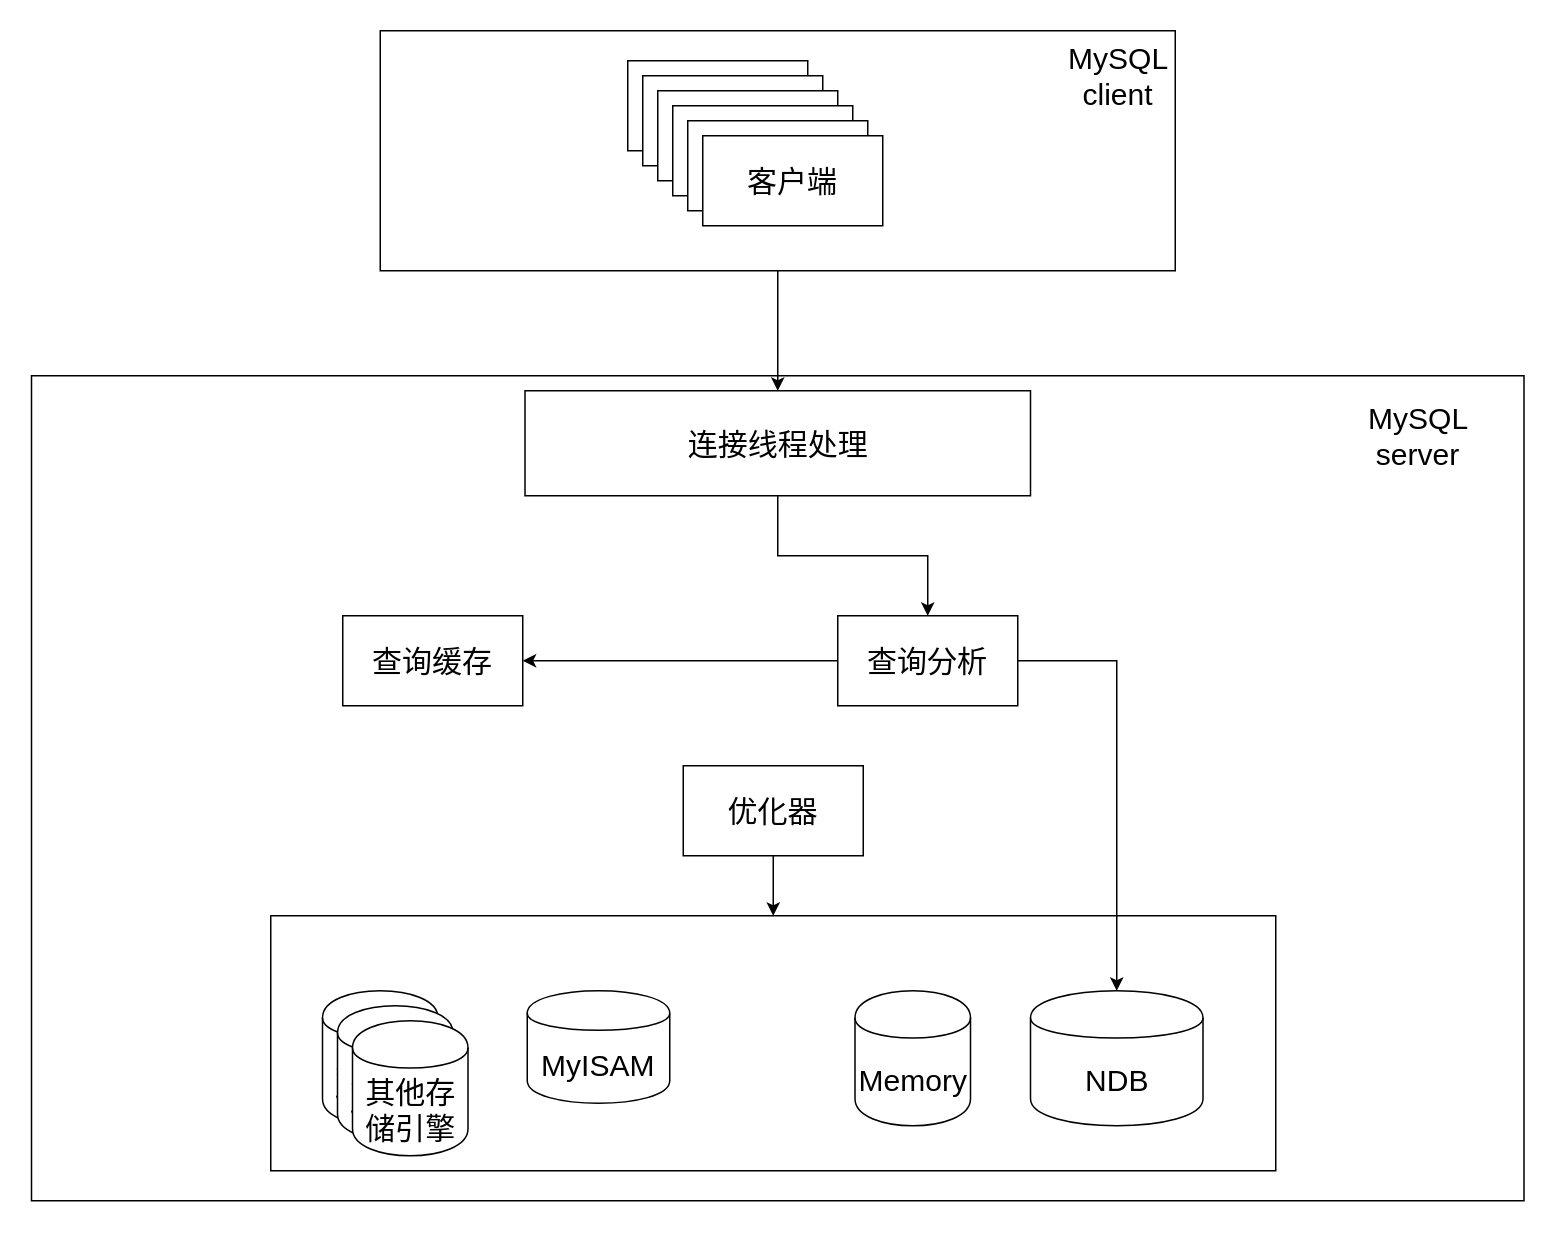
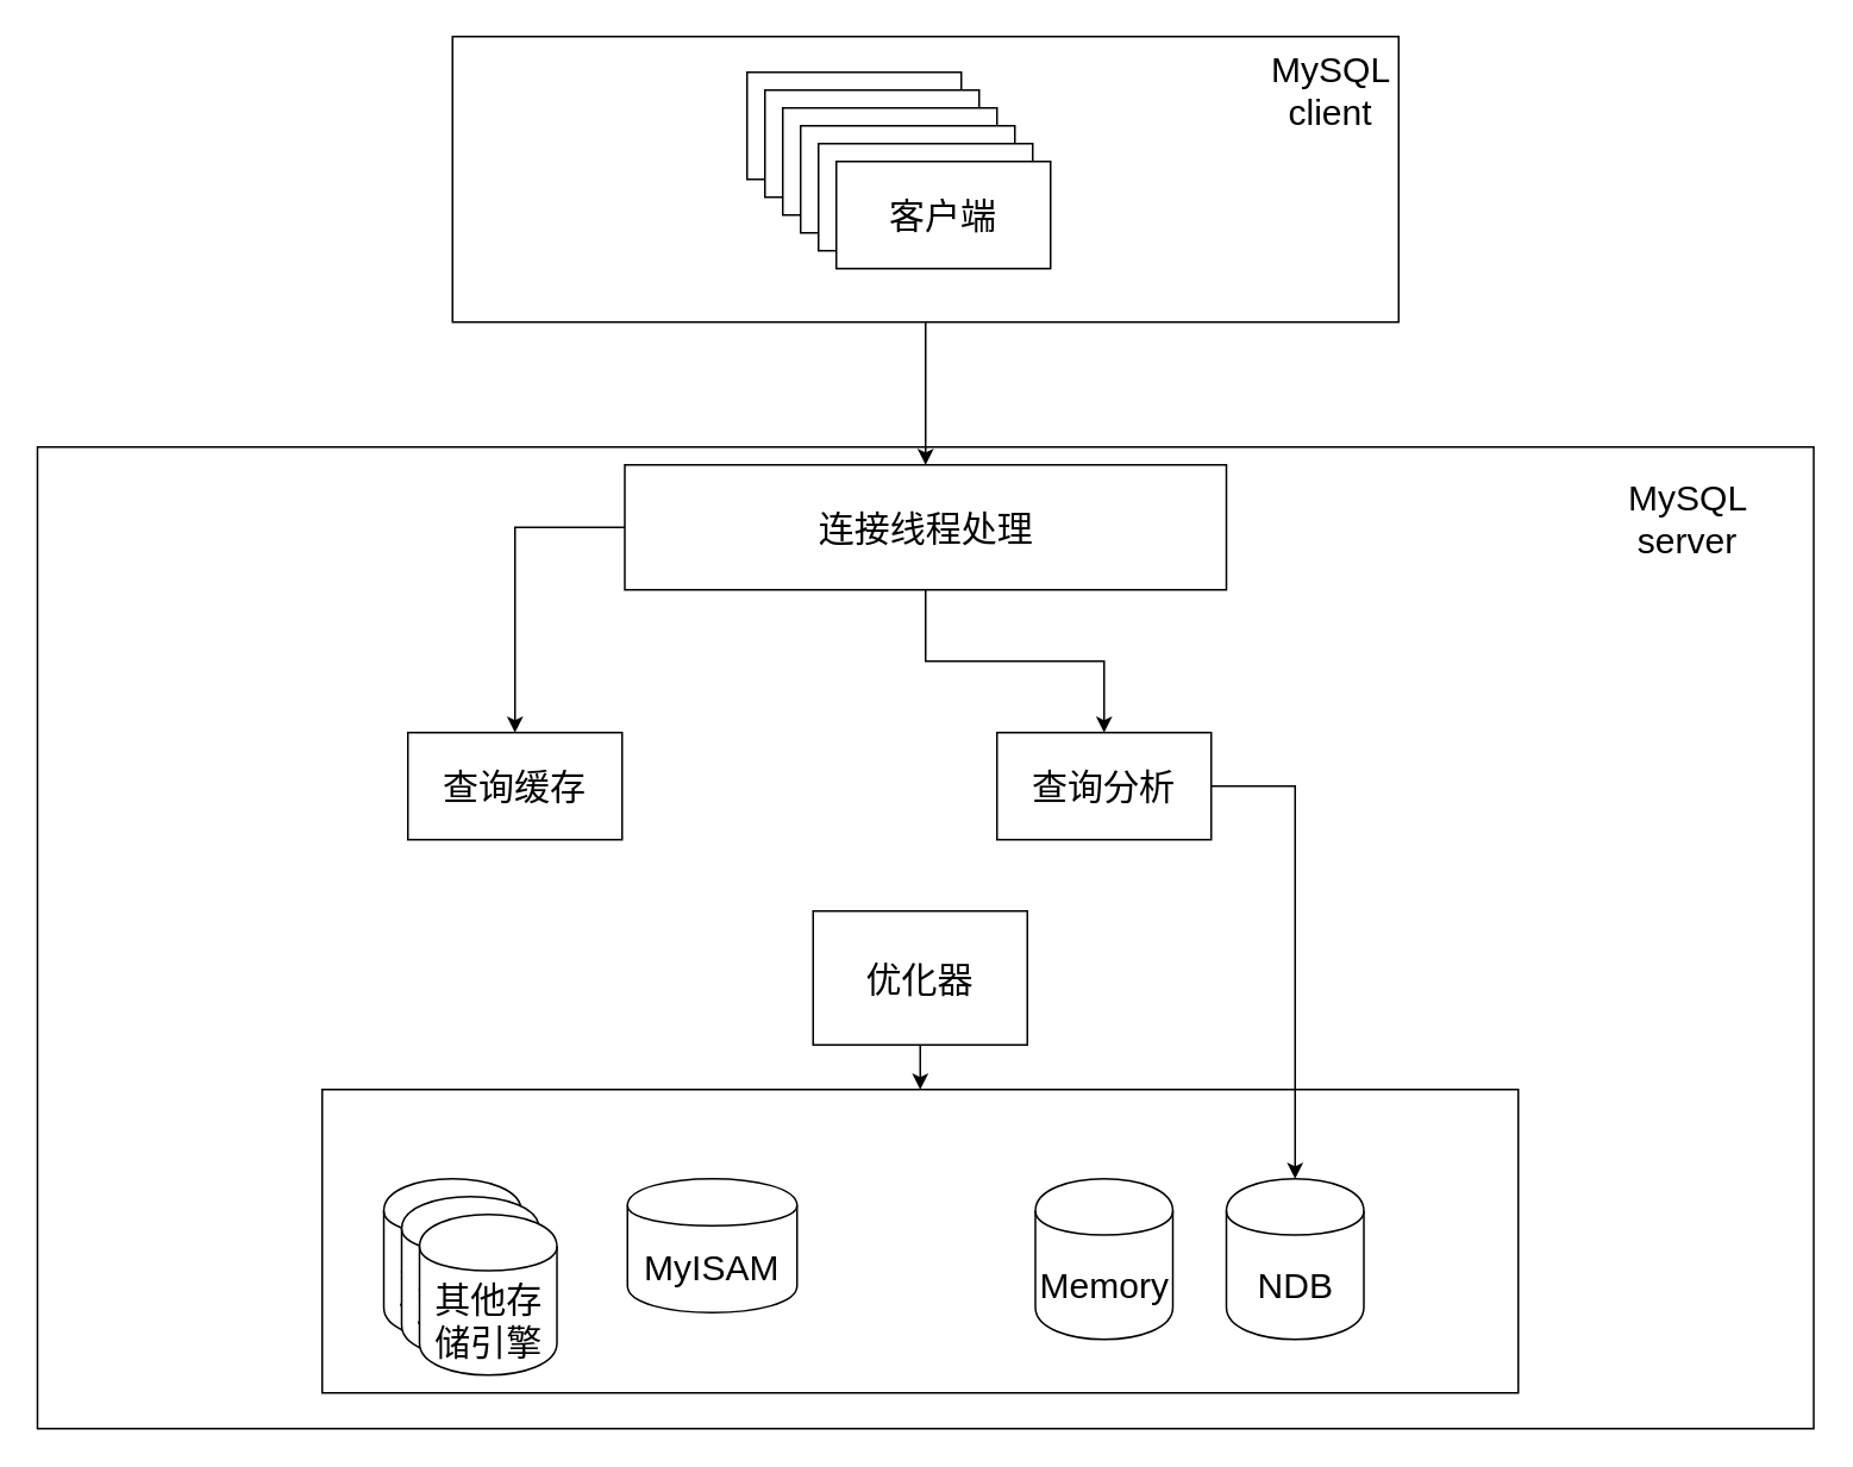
  <mxCell id="0" />
  <mxCell id="1" parent="0" />
  <mxCell id="2" value="" style="rounded=0;whiteSpace=wrap;html=1;fontSize=20;" vertex="1" parent="1"><mxGeometry x="20.5" y="250" width="995" height="550" as="geometry" /></mxCell>
  <mxCell id="3" value="" style="rounded=0;whiteSpace=wrap;html=1;fontSize=20;" vertex="1" parent="1"><mxGeometry x="180" y="610" width="670" height="170" as="geometry" /></mxCell>
  <mxCell id="4" style="edgeStyle=orthogonalEdgeStyle;rounded=0;orthogonalLoop=1;jettySize=auto;html=1;fontSize=20;" edge="1" parent="1" source="5" target="9"><mxGeometry relative="1" as="geometry" /></mxCell>
  <mxCell id="5" value="" style="rounded=0;whiteSpace=wrap;html=1;fontSize=20;" vertex="1" parent="1"><mxGeometry x="253" y="20" width="530" height="160" as="geometry" /></mxCell>
  <mxCell id="6" value="客户端" style="rounded=0;whiteSpace=wrap;html=1;fontSize=20;" vertex="1" parent="1"><mxGeometry x="418" y="40" width="120" height="60" as="geometry" /></mxCell>
+ <mxCell id="7" style="edgeStyle=orthogonalEdgeStyle;rounded=0;orthogonalLoop=1;jettySize=auto;html=1;fontSize=20;" edge="1" parent="1" source="9" target="15"><mxGeometry relative="1" as="geometry" /></mxCell>
  <mxCell id="8" style="edgeStyle=orthogonalEdgeStyle;rounded=0;orthogonalLoop=1;jettySize=auto;html=1;fontSize=20;" edge="1" parent="1" source="9" target="18"><mxGeometry relative="1" as="geometry" /></mxCell>
  <mxCell id="9" value="连接线程处理" style="rounded=0;whiteSpace=wrap;html=1;fontSize=20;" vertex="1" parent="1"><mxGeometry x="349.5" y="260" width="337" height="70" as="geometry" /></mxCell>
  <mxCell id="10" value="客户端" style="rounded=0;whiteSpace=wrap;html=1;fontSize=20;" vertex="1" parent="1"><mxGeometry x="428" y="50" width="120" height="60" as="geometry" /></mxCell>
  <mxCell id="11" value="客户端" style="rounded=0;whiteSpace=wrap;html=1;fontSize=20;" vertex="1" parent="1"><mxGeometry x="438" y="60" width="120" height="60" as="geometry" /></mxCell>
  <mxCell id="12" value="客户端" style="rounded=0;whiteSpace=wrap;html=1;fontSize=20;" vertex="1" parent="1"><mxGeometry x="448" y="70" width="120" height="60" as="geometry" /></mxCell>
  <mxCell id="13" value="客户端" style="rounded=0;whiteSpace=wrap;html=1;fontSize=20;" vertex="1" parent="1"><mxGeometry x="458" y="80" width="120" height="60" as="geometry" /></mxCell>
  <mxCell id="14" value="客户端" style="rounded=0;whiteSpace=wrap;html=1;fontSize=20;" vertex="1" parent="1"><mxGeometry x="468" y="90" width="120" height="60" as="geometry" /></mxCell>
  <mxCell id="15" value="查询缓存" style="rounded=0;whiteSpace=wrap;html=1;fontSize=20;" vertex="1" parent="1"><mxGeometry x="228" y="410" width="120" height="60" as="geometry" /></mxCell>
- <mxCell id="16" style="edgeStyle=orthogonalEdgeStyle;rounded=0;orthogonalLoop=1;jettySize=auto;html=1;fontSize=20;" edge="1" parent="1" source="18" target="15"><mxGeometry relative="1" as="geometry" /></mxCell>
  <mxCell id="17" style="edgeStyle=orthogonalEdgeStyle;rounded=0;orthogonalLoop=1;jettySize=auto;html=1;fontSize=20;" edge="1" parent="1" source="18" target="22"><mxGeometry relative="1" as="geometry" /></mxCell>
  <mxCell id="18" value="查询分析" style="rounded=0;whiteSpace=wrap;html=1;fontSize=20;" vertex="1" parent="1"><mxGeometry x="558" y="410" width="120" height="60" as="geometry" /></mxCell>
  <mxCell id="19" style="edgeStyle=orthogonalEdgeStyle;rounded=0;orthogonalLoop=1;jettySize=auto;html=1;fontSize=20;" edge="1" parent="1" source="20" target="3"><mxGeometry relative="1" as="geometry" /></mxCell>
- <mxCell id="20" value="优化器" style="rounded=0;whiteSpace=wrap;html=1;fontSize=20;" vertex="1" parent="1"><mxGeometry x="455" y="510" width="120" height="60" as="geometry" /></mxCell>
+ <mxCell id="20" value="优化器" style="rounded=0;whiteSpace=wrap;html=1;fontSize=20;" vertex="1" parent="1"><mxGeometry x="455" y="510" width="120" height="75" as="geometry" /></mxCell>
  <mxCell id="21" value="&lt;span&gt;MyISAM&lt;/span&gt;" style="shape=cylinder;whiteSpace=wrap;html=1;boundedLbl=1;backgroundOutline=1;fontSize=20;" vertex="1" parent="1"><mxGeometry x="351" y="660" width="95" height="75" as="geometry" /></mxCell>
- <mxCell id="22" value="NDB" style="shape=cylinder;whiteSpace=wrap;html=1;boundedLbl=1;backgroundOutline=1;fontSize=20;" vertex="1" parent="1"><mxGeometry x="686.5" y="660" width="115" height="90" as="geometry" /></mxCell>
- <mxCell id="23" value="Memory" style="shape=cylinder;whiteSpace=wrap;html=1;boundedLbl=1;backgroundOutline=1;fontSize=20;" vertex="1" parent="1"><mxGeometry x="569.5" y="660" width="77" height="90" as="geometry" /></mxCell>
+ <mxCell id="22" value="NDB" style="shape=cylinder;whiteSpace=wrap;html=1;boundedLbl=1;backgroundOutline=1;fontSize=20;" vertex="1" parent="1"><mxGeometry x="686.5" y="660" width="77" height="90" as="geometry" /></mxCell>
+ <mxCell id="23" value="Memory" style="shape=cylinder;whiteSpace=wrap;html=1;boundedLbl=1;backgroundOutline=1;fontSize=20;" vertex="1" parent="1"><mxGeometry x="579.5" y="660" width="77" height="90" as="geometry" /></mxCell>
  <mxCell id="24" value="其他存储引擎" style="shape=cylinder;whiteSpace=wrap;html=1;boundedLbl=1;backgroundOutline=1;fontSize=20;" vertex="1" parent="1"><mxGeometry x="214.5" y="660" width="77" height="90" as="geometry" /></mxCell>
  <mxCell id="25" value="其他存储引擎" style="shape=cylinder;whiteSpace=wrap;html=1;boundedLbl=1;backgroundOutline=1;fontSize=20;" vertex="1" parent="1"><mxGeometry x="224.5" y="670" width="77" height="90" as="geometry" /></mxCell>
  <mxCell id="26" value="其他存储引擎" style="shape=cylinder;whiteSpace=wrap;html=1;boundedLbl=1;backgroundOutline=1;fontSize=20;" vertex="1" parent="1"><mxGeometry x="234.5" y="680" width="77" height="90" as="geometry" /></mxCell>
  <mxCell id="27" value="MySQL server&lt;br&gt;" style="text;html=1;strokeColor=none;fillColor=none;align=center;verticalAlign=middle;whiteSpace=wrap;rounded=0;fontSize=20;" vertex="1" parent="1"><mxGeometry x="925" y="280" width="40" height="20" as="geometry" /></mxCell>
  <mxCell id="28" value="MySQL client" style="text;html=1;strokeColor=none;fillColor=none;align=center;verticalAlign=middle;whiteSpace=wrap;rounded=0;fontSize=20;" vertex="1" parent="1"><mxGeometry x="725" y="40" width="40" height="20" as="geometry" /></mxCell>
